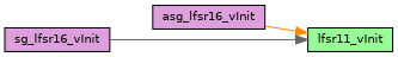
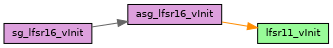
  digraph {
    rankdir=RL
    node [color=black fillcolor=plum fontname=Helvetica fontsize=10 shape=record style=filled]
    edge [dir=back fontname=Helvetica fontsize=10 labelfontname=Helvetica labelfontsize=10 style=solid]
    n1 [fillcolor=palegreen fontcolor=black height=0.2 label=lfsr11_vInit width=0.4]
    n2 [height=0.2 label=asg_lfsr16_vInit width=0.4]
    n3 [height=0.2 label=sg_lfsr16_vInit width=0.4]
    n1 -> n2 [color=darkorange]
-   n1 -> n3 [color=gray40]
+   n2 -> n3 [color=gray40]
  }
